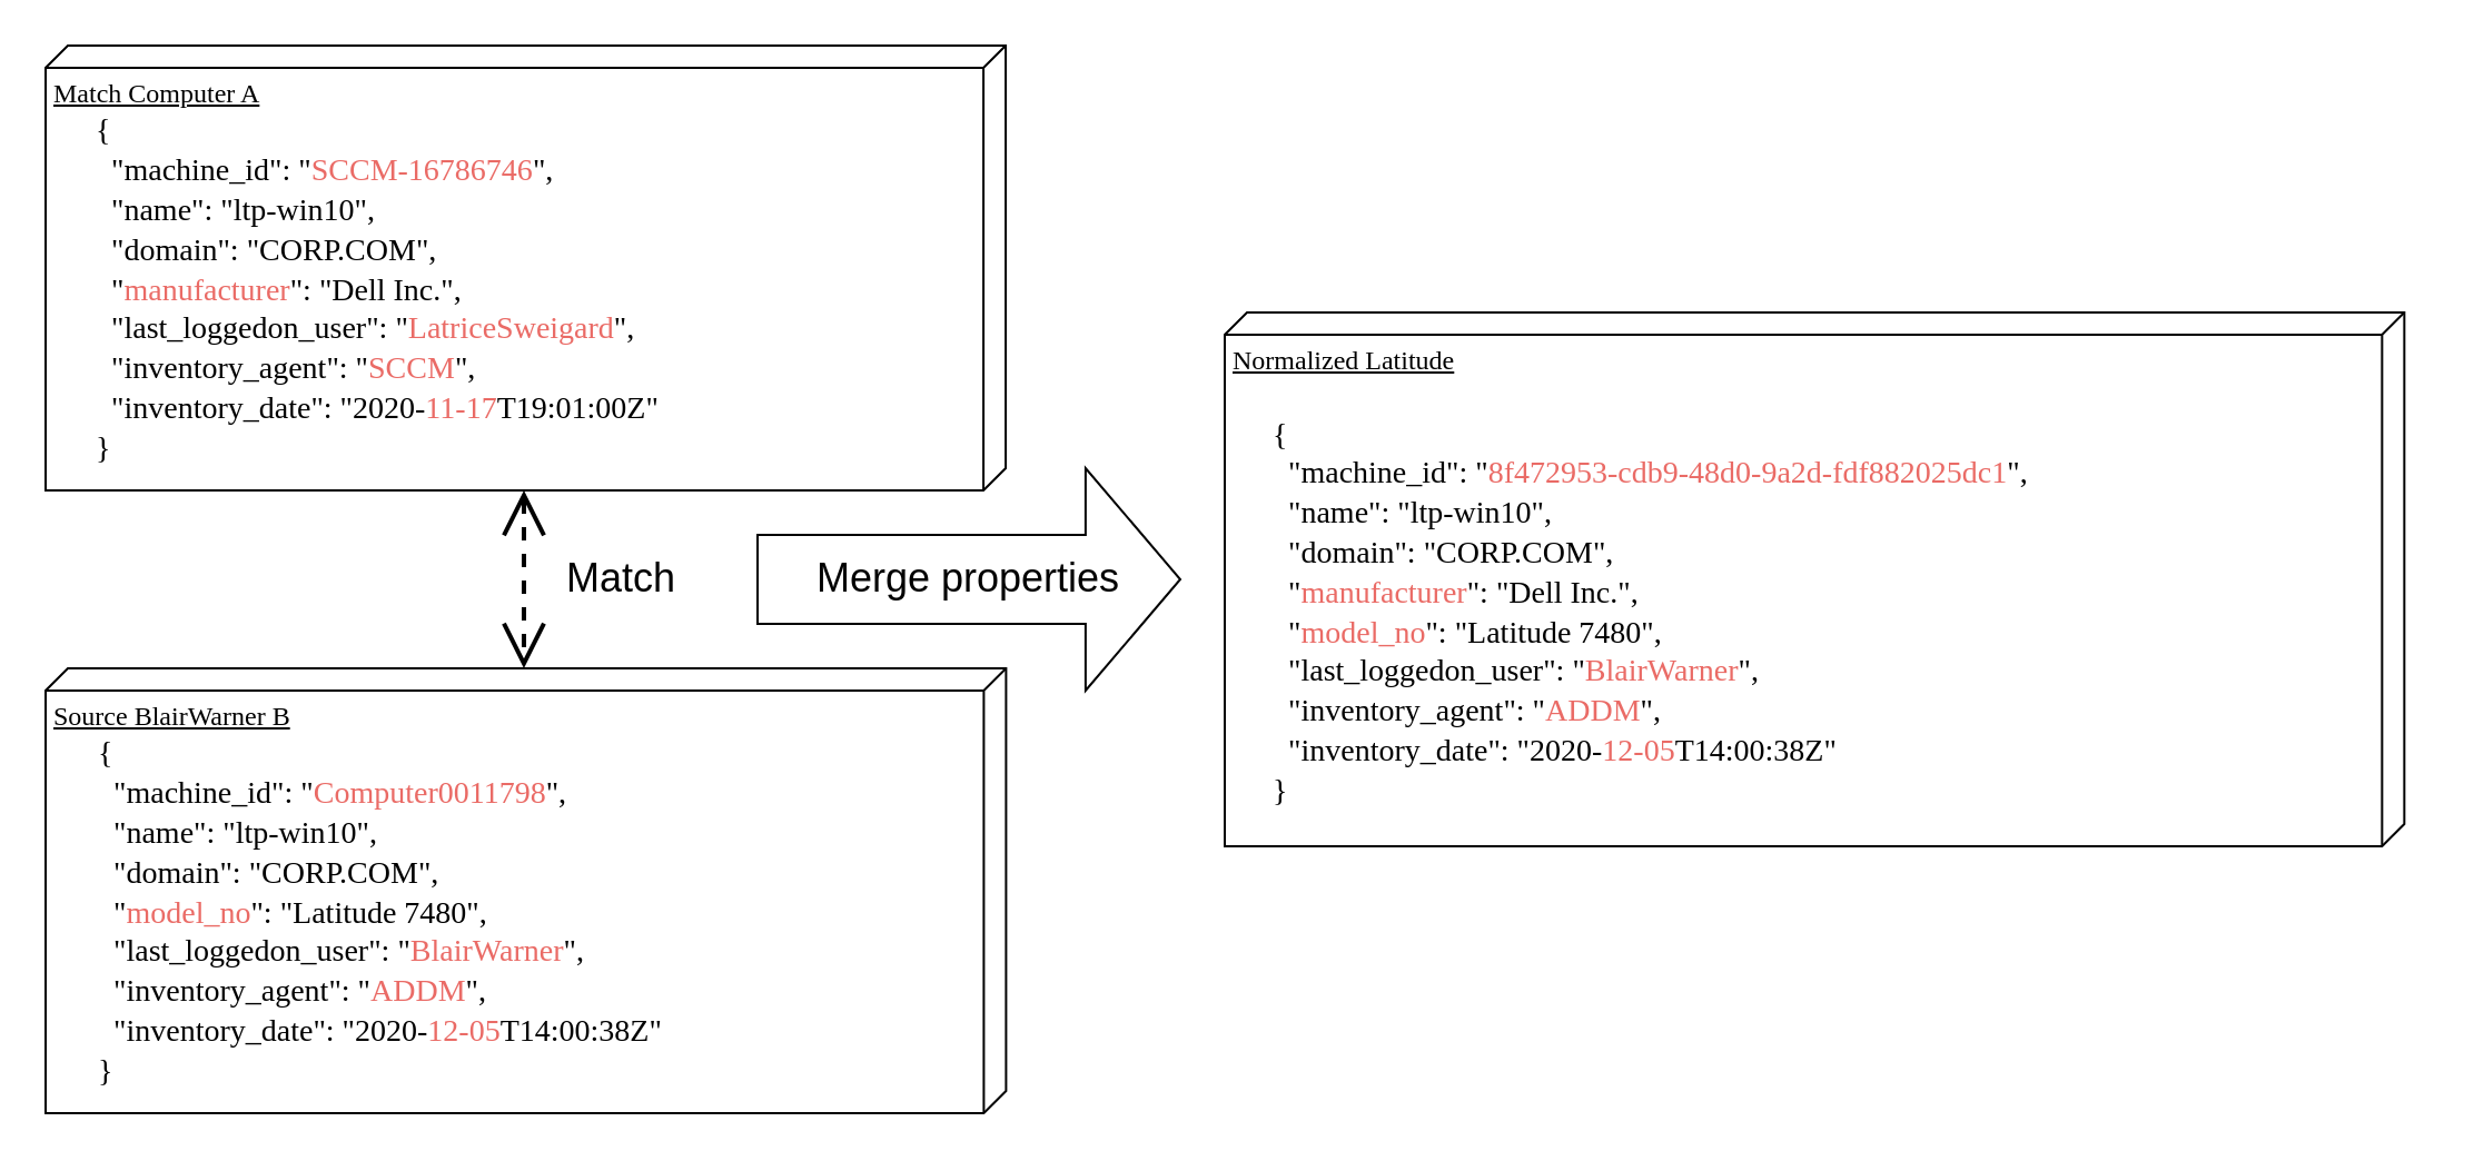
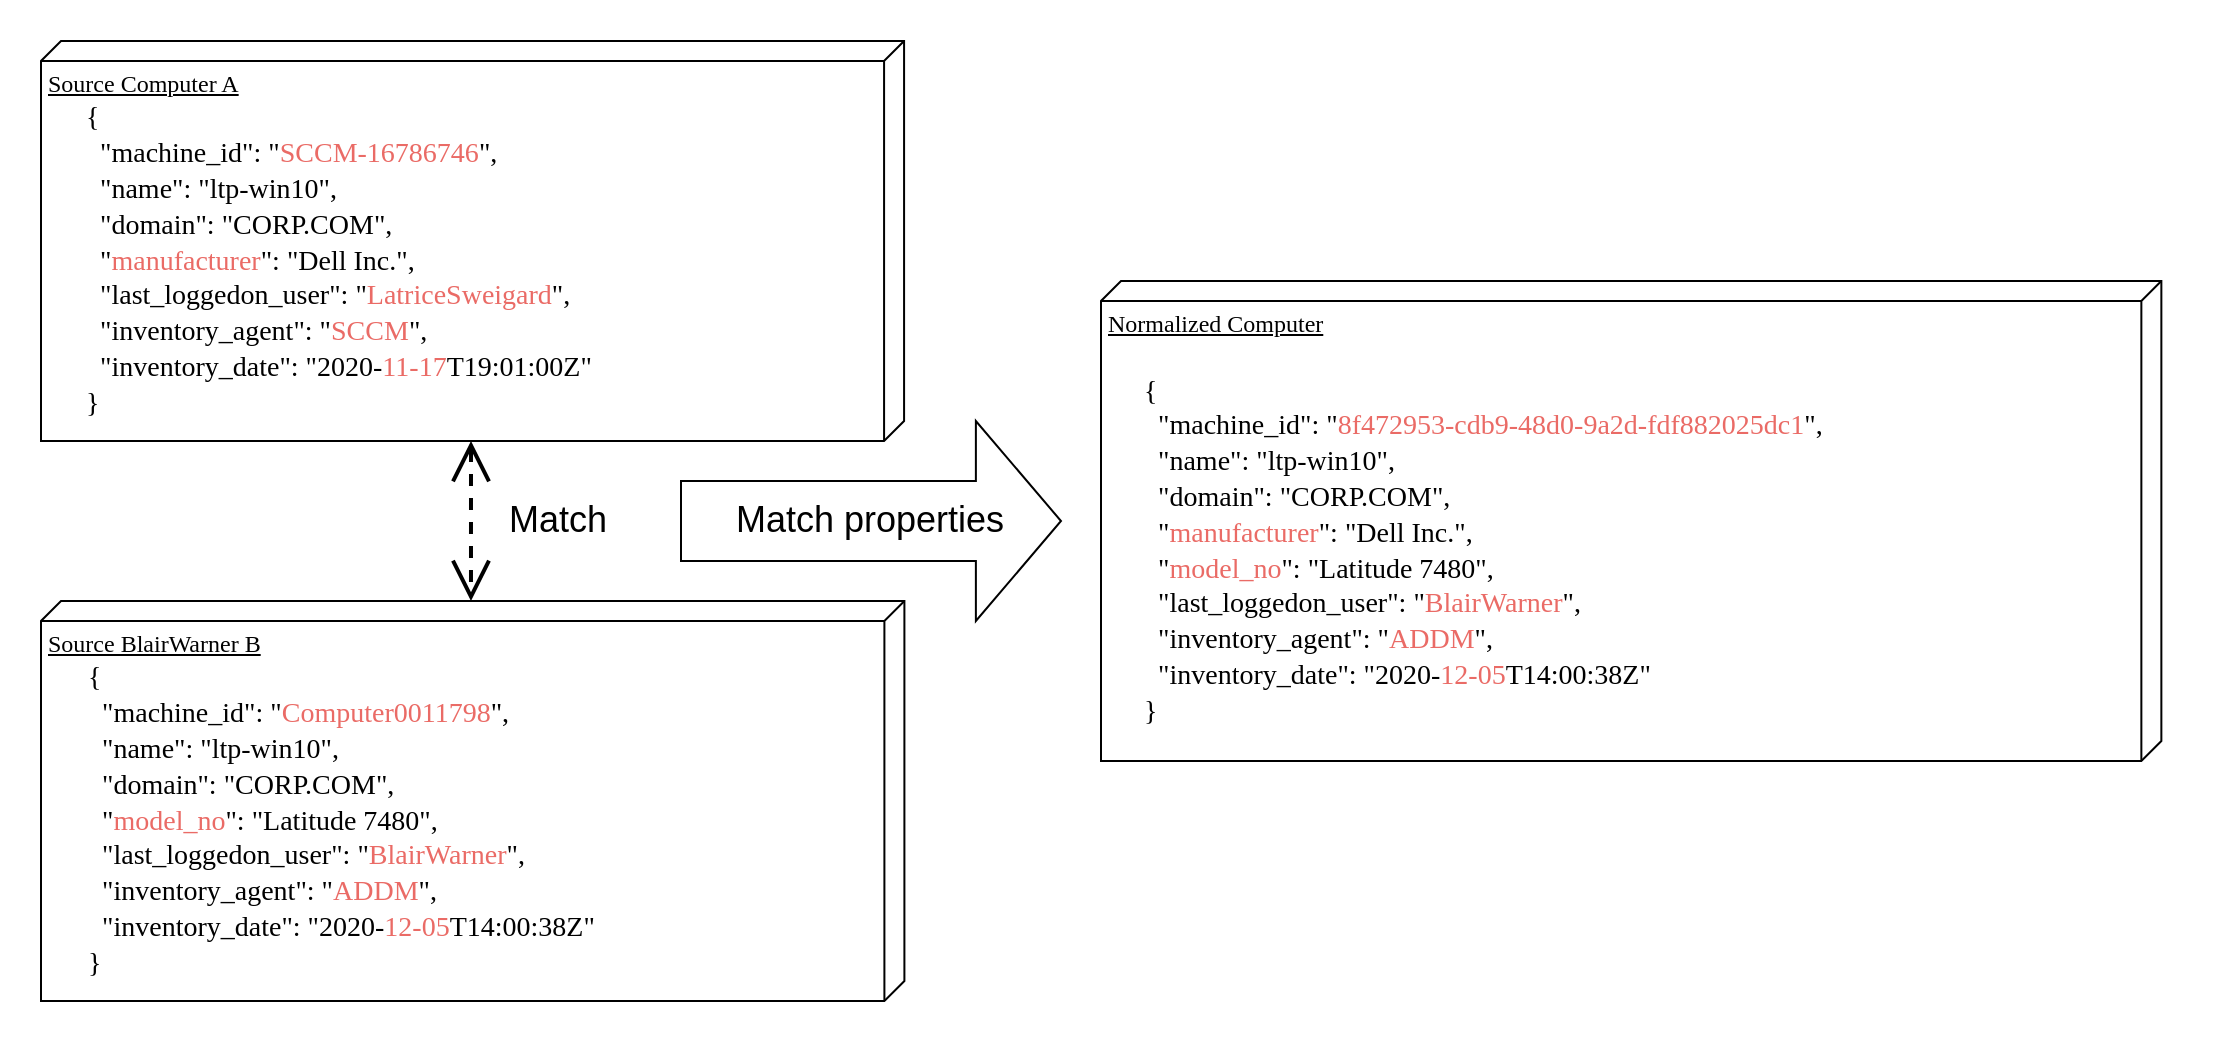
  <mxCell id="0" />
  <mxCell id="1" parent="0" />
  <mxCell id="2" style="edgeStyle=none;rounded=0;html=1;dashed=1;labelBackgroundColor=none;startArrow=open;startFill=0;startSize=16;endArrow=open;endFill=0;endSize=16;fontFamily=Verdana;fontSize=12;strokeWidth=2;entryX=0;entryY=0.502;entryDx=0;entryDy=0;entryPerimeter=0;" parent="1" target="8" edge="1"><mxGeometry relative="1" as="geometry"><mxPoint x="235" y="220" as="sourcePoint" /><mxPoint x="282" y="370" as="targetPoint" /></mxGeometry></mxCell>
  <mxCell id="3" value="Match&amp;nbsp;" style="edgeLabel;html=1;align=center;verticalAlign=middle;resizable=0;points=[];fontSize=18;" vertex="1" connectable="0" parent="2"><mxGeometry x="0.274" relative="1" as="geometry"><mxPoint x="45.01" y="-11" as="offset" /></mxGeometry></mxCell>
  <mxCell id="4" value="" style="group" vertex="1" connectable="0" parent="1"><mxGeometry x="20" y="20" width="440" height="200" as="geometry" /></mxCell>
- <mxCell id="5" value="Match Computer A" style="verticalAlign=top;align=left;spacingTop=8;spacingLeft=2;spacingRight=12;shape=cube;size=10;direction=south;fontStyle=4;html=1;rounded=0;shadow=0;comic=0;labelBackgroundColor=none;strokeWidth=1;fontFamily=Verdana;fontSize=12" parent="4" vertex="1"><mxGeometry width="431.538" height="200" as="geometry" /></mxCell>
+ <mxCell id="5" value="Source Computer A" style="verticalAlign=top;align=left;spacingTop=8;spacingLeft=2;spacingRight=12;shape=cube;size=10;direction=south;fontStyle=4;html=1;rounded=0;shadow=0;comic=0;labelBackgroundColor=none;strokeWidth=1;fontFamily=Verdana;fontSize=12" parent="4" vertex="1"><mxGeometry width="431.538" height="200" as="geometry" /></mxCell>
  <mxCell id="6" value="&lt;div style=&quot;box-sizing: border-box ; font-size: 14px&quot;&gt;&lt;pre&gt;&lt;font face=&quot;Lucida Console&quot;&gt;{&lt;br&gt;  &quot;machine_id&quot;: &quot;&lt;font color=&quot;#ea6b66&quot;&gt;SCCM-16786746&lt;/font&gt;&quot;,&lt;br&gt;  &quot;name&quot;: &quot;ltp-win10&quot;,&lt;br&gt;&lt;/font&gt;&lt;div&gt;&lt;font face=&quot;Lucida Console&quot;&gt;&amp;nbsp; &quot;domain&quot;: &quot;CORP.COM&quot;,&lt;/font&gt;&lt;/div&gt;&lt;font face=&quot;Lucida Console&quot;&gt;  &quot;&lt;font color=&quot;#ea6b66&quot;&gt;manufacturer&lt;/font&gt;&quot;: &quot;Dell Inc.&quot;,&lt;br&gt;  &quot;last_loggedon_user&quot;: &quot;&lt;font color=&quot;#ea6b66&quot;&gt;LatriceSweigard&lt;/font&gt;&quot;,&lt;br&gt;  &quot;inventory_agent&quot;: &quot;&lt;font color=&quot;#ea6b66&quot;&gt;SCCM&lt;/font&gt;&quot;,&lt;br&gt;  &quot;inventory_date&quot;: &quot;2020-&lt;font color=&quot;#ea6b66&quot;&gt;11-17&lt;/font&gt;T19:01:00Z&quot;&lt;br&gt;}&lt;/font&gt;&lt;/pre&gt;&lt;/div&gt;" style="text;html=1;resizable=0;autosize=1;align=left;verticalAlign=middle;points=[];fillColor=none;strokeColor=none;rounded=0;" vertex="1" parent="4"><mxGeometry x="21.154" y="29.998" width="370" height="160" as="geometry" /></mxCell>
  <mxCell id="7" value="" style="group" vertex="1" connectable="0" parent="1"><mxGeometry x="20" y="300" width="440" height="200" as="geometry" /></mxCell>
  <mxCell id="8" value="Source BlairWarner B" style="verticalAlign=top;align=left;spacingTop=8;spacingLeft=2;spacingRight=12;shape=cube;size=10;direction=south;fontStyle=4;html=1;rounded=0;shadow=0;comic=0;labelBackgroundColor=none;strokeWidth=1;fontFamily=Verdana;fontSize=12" vertex="1" parent="7"><mxGeometry width="431.698" height="200" as="geometry" /></mxCell>
  <mxCell id="9" value="&lt;div style=&quot;box-sizing: border-box ; font-size: 14px&quot;&gt;&lt;pre&gt;&lt;font face=&quot;Lucida Console&quot;&gt;{&lt;br&gt;  &quot;machine_id&quot;: &quot;&lt;font color=&quot;#ea6b66&quot;&gt;Computer0011798&lt;/font&gt;&quot;,&lt;br&gt;  &quot;name&quot;: &quot;ltp-win10&quot;,&lt;br&gt;&amp;nbsp; &quot;domain&quot;: &quot;CORP.COM&quot;,&lt;br&gt;  &quot;&lt;font color=&quot;#ea6b66&quot;&gt;model_no&lt;/font&gt;&quot;: &quot;Latitude 7480&quot;,&lt;br&gt;  &quot;last_loggedon_user&quot;: &quot;&lt;font color=&quot;#ea6b66&quot;&gt;BlairWarner&lt;/font&gt;&quot;,&lt;br&gt;  &quot;inventory_agent&quot;: &quot;&lt;font color=&quot;#ea6b66&quot;&gt;ADDM&lt;/font&gt;&quot;,&lt;br&gt;  &quot;inventory_date&quot;: &quot;2020-&lt;font color=&quot;#ea6b66&quot;&gt;12-05&lt;/font&gt;T14:00:38Z&quot;&lt;br&gt;}&lt;/font&gt;&lt;/pre&gt;&lt;/div&gt;" style="text;html=1;resizable=0;autosize=1;align=left;verticalAlign=middle;points=[];fillColor=none;strokeColor=none;rounded=0;" vertex="1" parent="7"><mxGeometry x="22.222" y="29.998" width="370" height="160" as="geometry" /></mxCell>
  <mxCell id="10" value="" style="group" vertex="1" connectable="0" parent="1"><mxGeometry x="550" y="140" width="540" height="240" as="geometry" /></mxCell>
- <mxCell id="11" value="Normalized Latitude" style="verticalAlign=top;align=left;spacingTop=8;spacingLeft=2;spacingRight=12;shape=cube;size=10;direction=south;fontStyle=4;html=1;rounded=0;shadow=0;comic=0;labelBackgroundColor=none;strokeWidth=1;fontFamily=Verdana;fontSize=12" vertex="1" parent="10"><mxGeometry width="530.182" height="240" as="geometry" /></mxCell>
+ <mxCell id="11" value="Normalized Computer" style="verticalAlign=top;align=left;spacingTop=8;spacingLeft=2;spacingRight=12;shape=cube;size=10;direction=south;fontStyle=4;html=1;rounded=0;shadow=0;comic=0;labelBackgroundColor=none;strokeWidth=1;fontFamily=Verdana;fontSize=12" vertex="1" parent="10"><mxGeometry width="530.182" height="240" as="geometry" /></mxCell>
  <mxCell id="12" value="&lt;div style=&quot;box-sizing: border-box ; font-size: 14px&quot;&gt;&lt;pre&gt;&lt;font face=&quot;Lucida Console&quot; style=&quot;font-size: 14px&quot;&gt;&lt;span&gt;{&lt;br&gt;  &quot;machine_id&quot;: &quot;&lt;/span&gt;&lt;font color=&quot;#ea6b66&quot; style=&quot;font-size: 14px&quot;&gt;&lt;span&gt;8f472953-cdb9-48d0-9a2d-fdf882025dc1&lt;/span&gt;&lt;/font&gt;&lt;span&gt;&quot;,&lt;br&gt;  &quot;name&quot;: &quot;ltp-win10&quot;,&lt;br&gt;&lt;/span&gt;&lt;/font&gt;&lt;div&gt;&lt;font face=&quot;Lucida Console&quot; style=&quot;font-size: 14px&quot;&gt;&amp;nbsp; &quot;domain&quot;: &quot;CORP.COM&quot;,&lt;/font&gt;&lt;/div&gt;&lt;font face=&quot;Lucida Console&quot; style=&quot;font-size: 14px&quot;&gt;  &quot;&lt;font color=&quot;#ea6b66&quot;&gt;manufacturer&lt;/font&gt;&quot;: &quot;Dell Inc.&quot;,&lt;br&gt;  &quot;&lt;font color=&quot;#ea6b66&quot;&gt;model_no&lt;/font&gt;&quot;: &quot;Latitude 7480&quot;,&lt;br&gt;  &quot;last_loggedon_user&quot;: &quot;&lt;font color=&quot;#ea6b66&quot; style=&quot;font-size: 14px&quot;&gt;BlairWarner&lt;/font&gt;&quot;,&lt;br&gt;  &quot;inventory_agent&quot;: &quot;&lt;font color=&quot;#ea6b66&quot; style=&quot;font-size: 14px&quot;&gt;ADDM&lt;/font&gt;&quot;,&lt;br&gt;  &quot;inventory_date&quot;: &quot;2020-&lt;font color=&quot;#ea6b66&quot; style=&quot;font-size: 14px&quot;&gt;12-05&lt;/font&gt;T14:00:38Z&quot;&lt;br&gt;}&lt;/font&gt;&lt;/pre&gt;&lt;/div&gt;" style="text;html=1;resizable=0;autosize=1;align=left;verticalAlign=middle;points=[];fillColor=none;strokeColor=none;rounded=0;" vertex="1" parent="10"><mxGeometry x="20.003" y="50.004" width="480" height="170" as="geometry" /></mxCell>
- <mxCell id="13" value="Merge properties" style="shape=singleArrow;whiteSpace=wrap;html=1;fontSize=18;arrowWidth=0.4;arrowSize=0.224;" vertex="1" parent="1"><mxGeometry x="340" y="210" width="190" height="100" as="geometry" /></mxCell>
+ <mxCell id="13" value="Match properties" style="shape=singleArrow;whiteSpace=wrap;html=1;fontSize=18;arrowWidth=0.4;arrowSize=0.224;" vertex="1" parent="1"><mxGeometry x="340" y="210" width="190" height="100" as="geometry" /></mxCell>
